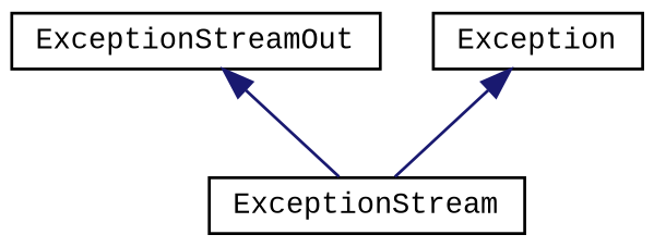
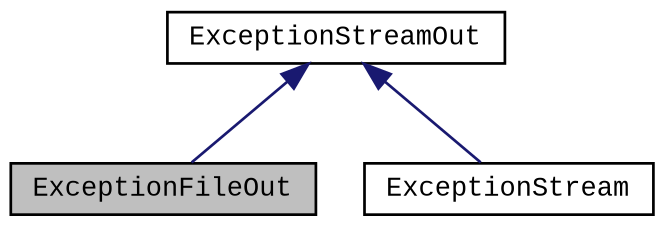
  digraph {
    fontname="Liberation Mono"
    node [color=black fillcolor=white fontname="Liberation Mono" fontsize=10 shape=record style=filled]
    edge [color=midnightblue dir=back fontname="Liberation Mono" fontsize=10 labelfontname=Helvetica labelfontsize=10 style=solid]
+   n1 [fillcolor=grey75 fontcolor=black height=0.2 label=ExceptionFileOut width=0.4]
    n2 [height=0.2 label=ExceptionStreamOut width=0.4]
    n3 [height=0.2 label=ExceptionStream width=0.4]
-   n4 [height=0.2 label=Exception width=0.4]
+   n2 -> n1
    n2 -> n3
-   n4 -> n3
  }
